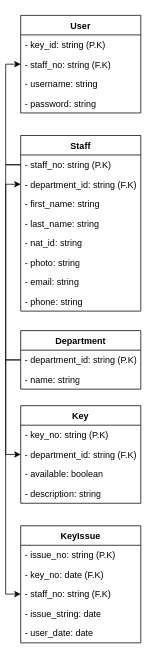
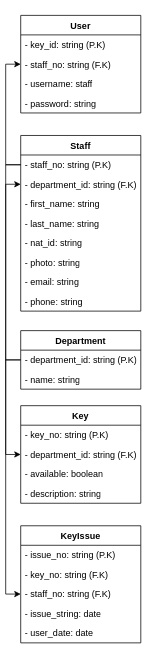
  <mxCell id="0" />
  <mxCell id="1" parent="0" />
  <mxCell id="2" value="User" style="swimlane;fontStyle=1;align=center;verticalAlign=top;childLayout=stackLayout;horizontal=1;startSize=26;horizontalStack=0;resizeParent=1;resizeParentMax=0;resizeLast=0;collapsible=1;marginBottom=0;whiteSpace=wrap;html=1;" vertex="1" parent="1"><mxGeometry x="20" y="20" width="160" height="130" as="geometry" /></mxCell>
  <mxCell id="3" value="- key_id: string&amp;nbsp;(P.K)" style="text;strokeColor=none;fillColor=none;align=left;verticalAlign=top;spacingLeft=4;spacingRight=4;overflow=hidden;rotatable=0;points=[[0,0.5],[1,0.5]];portConstraint=eastwest;whiteSpace=wrap;html=1;" vertex="1" parent="2"><mxGeometry y="26" width="160" height="26" as="geometry" /></mxCell>
  <mxCell id="4" value="- staff_no: string&amp;nbsp;(F.K)" style="text;strokeColor=none;fillColor=none;align=left;verticalAlign=top;spacingLeft=4;spacingRight=4;overflow=hidden;rotatable=0;points=[[0,0.5],[1,0.5]];portConstraint=eastwest;whiteSpace=wrap;html=1;" vertex="1" parent="2"><mxGeometry y="52" width="160" height="26" as="geometry" /></mxCell>
- <mxCell id="5" value="- username: string" style="text;strokeColor=none;fillColor=none;align=left;verticalAlign=top;spacingLeft=4;spacingRight=4;overflow=hidden;rotatable=0;points=[[0,0.5],[1,0.5]];portConstraint=eastwest;whiteSpace=wrap;html=1;" vertex="1" parent="2"><mxGeometry y="78" width="160" height="26" as="geometry" /></mxCell>
+ <mxCell id="5" value="- username: staff" style="text;strokeColor=none;fillColor=none;align=left;verticalAlign=top;spacingLeft=4;spacingRight=4;overflow=hidden;rotatable=0;points=[[0,0.5],[1,0.5]];portConstraint=eastwest;whiteSpace=wrap;html=1;" vertex="1" parent="2"><mxGeometry y="78" width="160" height="26" as="geometry" /></mxCell>
  <mxCell id="6" value="- password: string" style="text;strokeColor=none;fillColor=none;align=left;verticalAlign=top;spacingLeft=4;spacingRight=4;overflow=hidden;rotatable=0;points=[[0,0.5],[1,0.5]];portConstraint=eastwest;whiteSpace=wrap;html=1;" vertex="1" parent="2"><mxGeometry y="104" width="160" height="26" as="geometry" /></mxCell>
  <mxCell id="7" value="Staff" style="swimlane;fontStyle=1;align=center;verticalAlign=top;childLayout=stackLayout;horizontal=1;startSize=26;horizontalStack=0;resizeParent=1;resizeParentMax=0;resizeLast=0;collapsible=1;marginBottom=0;whiteSpace=wrap;html=1;" vertex="1" parent="1"><mxGeometry x="20" y="180" width="160" height="234" as="geometry" /></mxCell>
  <mxCell id="8" value="- staff_no: string&amp;nbsp;(P.K)" style="text;strokeColor=none;fillColor=none;align=left;verticalAlign=top;spacingLeft=4;spacingRight=4;overflow=hidden;rotatable=0;points=[[0,0.5],[1,0.5]];portConstraint=eastwest;whiteSpace=wrap;html=1;" vertex="1" parent="7"><mxGeometry y="26" width="160" height="26" as="geometry" /></mxCell>
  <mxCell id="9" value="- department_id: string (F.K)" style="text;strokeColor=none;fillColor=none;align=left;verticalAlign=top;spacingLeft=4;spacingRight=4;overflow=hidden;rotatable=0;points=[[0,0.5],[1,0.5]];portConstraint=eastwest;whiteSpace=wrap;html=1;" vertex="1" parent="7"><mxGeometry y="52" width="160" height="26" as="geometry" /></mxCell>
  <mxCell id="10" value="- first_name: string" style="text;strokeColor=none;fillColor=none;align=left;verticalAlign=top;spacingLeft=4;spacingRight=4;overflow=hidden;rotatable=0;points=[[0,0.5],[1,0.5]];portConstraint=eastwest;whiteSpace=wrap;html=1;" vertex="1" parent="7"><mxGeometry y="78" width="160" height="26" as="geometry" /></mxCell>
  <mxCell id="11" value="- last_name: string" style="text;strokeColor=none;fillColor=none;align=left;verticalAlign=top;spacingLeft=4;spacingRight=4;overflow=hidden;rotatable=0;points=[[0,0.5],[1,0.5]];portConstraint=eastwest;whiteSpace=wrap;html=1;" vertex="1" parent="7"><mxGeometry y="104" width="160" height="26" as="geometry" /></mxCell>
  <mxCell id="12" value="- nat_id: string" style="text;strokeColor=none;fillColor=none;align=left;verticalAlign=top;spacingLeft=4;spacingRight=4;overflow=hidden;rotatable=0;points=[[0,0.5],[1,0.5]];portConstraint=eastwest;whiteSpace=wrap;html=1;" vertex="1" parent="7"><mxGeometry y="130" width="160" height="26" as="geometry" /></mxCell>
  <mxCell id="13" value="- photo: string" style="text;strokeColor=none;fillColor=none;align=left;verticalAlign=top;spacingLeft=4;spacingRight=4;overflow=hidden;rotatable=0;points=[[0,0.5],[1,0.5]];portConstraint=eastwest;whiteSpace=wrap;html=1;" vertex="1" parent="7"><mxGeometry y="156" width="160" height="26" as="geometry" /></mxCell>
  <mxCell id="14" value="- email: string" style="text;strokeColor=none;fillColor=none;align=left;verticalAlign=top;spacingLeft=4;spacingRight=4;overflow=hidden;rotatable=0;points=[[0,0.5],[1,0.5]];portConstraint=eastwest;whiteSpace=wrap;html=1;" vertex="1" parent="7"><mxGeometry y="182" width="160" height="26" as="geometry" /></mxCell>
  <mxCell id="15" value="- phone: string" style="text;strokeColor=none;fillColor=none;align=left;verticalAlign=top;spacingLeft=4;spacingRight=4;overflow=hidden;rotatable=0;points=[[0,0.5],[1,0.5]];portConstraint=eastwest;whiteSpace=wrap;html=1;" vertex="1" parent="7"><mxGeometry y="208" width="160" height="26" as="geometry" /></mxCell>
  <mxCell id="16" value="Department" style="swimlane;fontStyle=1;align=center;verticalAlign=top;childLayout=stackLayout;horizontal=1;startSize=26;horizontalStack=0;resizeParent=1;resizeParentMax=0;resizeLast=0;collapsible=1;marginBottom=0;whiteSpace=wrap;html=1;" vertex="1" parent="1"><mxGeometry x="20" y="440" width="160" height="78" as="geometry" /></mxCell>
  <mxCell id="17" value="- department_id: string (P.K)" style="text;strokeColor=none;fillColor=none;align=left;verticalAlign=top;spacingLeft=4;spacingRight=4;overflow=hidden;rotatable=0;points=[[0,0.5],[1,0.5]];portConstraint=eastwest;whiteSpace=wrap;html=1;" vertex="1" parent="16"><mxGeometry y="26" width="160" height="26" as="geometry" /></mxCell>
  <mxCell id="18" value="- name: string" style="text;strokeColor=none;fillColor=none;align=left;verticalAlign=top;spacingLeft=4;spacingRight=4;overflow=hidden;rotatable=0;points=[[0,0.5],[1,0.5]];portConstraint=eastwest;whiteSpace=wrap;html=1;" vertex="1" parent="16"><mxGeometry y="52" width="160" height="26" as="geometry" /></mxCell>
  <mxCell id="19" value="Key" style="swimlane;fontStyle=1;align=center;verticalAlign=top;childLayout=stackLayout;horizontal=1;startSize=26;horizontalStack=0;resizeParent=1;resizeParentMax=0;resizeLast=0;collapsible=1;marginBottom=0;whiteSpace=wrap;html=1;" vertex="1" parent="1"><mxGeometry x="20" y="540" width="160" height="130" as="geometry" /></mxCell>
  <mxCell id="20" value="- key_no: string (P.K)" style="text;strokeColor=none;fillColor=none;align=left;verticalAlign=top;spacingLeft=4;spacingRight=4;overflow=hidden;rotatable=0;points=[[0,0.5],[1,0.5]];portConstraint=eastwest;whiteSpace=wrap;html=1;" vertex="1" parent="19"><mxGeometry y="26" width="160" height="26" as="geometry" /></mxCell>
  <mxCell id="21" value="- department_id: string (F.K)" style="text;strokeColor=none;fillColor=none;align=left;verticalAlign=top;spacingLeft=4;spacingRight=4;overflow=hidden;rotatable=0;points=[[0,0.5],[1,0.5]];portConstraint=eastwest;whiteSpace=wrap;html=1;" vertex="1" parent="19"><mxGeometry y="52" width="160" height="26" as="geometry" /></mxCell>
  <mxCell id="22" value="- available: boolean" style="text;strokeColor=none;fillColor=none;align=left;verticalAlign=top;spacingLeft=4;spacingRight=4;overflow=hidden;rotatable=0;points=[[0,0.5],[1,0.5]];portConstraint=eastwest;whiteSpace=wrap;html=1;" vertex="1" parent="19"><mxGeometry y="78" width="160" height="26" as="geometry" /></mxCell>
  <mxCell id="23" value="- description: string" style="text;strokeColor=none;fillColor=none;align=left;verticalAlign=top;spacingLeft=4;spacingRight=4;overflow=hidden;rotatable=0;points=[[0,0.5],[1,0.5]];portConstraint=eastwest;whiteSpace=wrap;html=1;" vertex="1" parent="19"><mxGeometry y="104" width="160" height="26" as="geometry" /></mxCell>
  <mxCell id="24" value="KeyIssue" style="swimlane;fontStyle=1;align=center;verticalAlign=top;childLayout=stackLayout;horizontal=1;startSize=26;horizontalStack=0;resizeParent=1;resizeParentMax=0;resizeLast=0;collapsible=1;marginBottom=0;whiteSpace=wrap;html=1;" vertex="1" parent="1"><mxGeometry x="20" y="700" width="160" height="156" as="geometry" /></mxCell>
  <mxCell id="25" value="- issue_no: string (P.K)" style="text;strokeColor=none;fillColor=none;align=left;verticalAlign=top;spacingLeft=4;spacingRight=4;overflow=hidden;rotatable=0;points=[[0,0.5],[1,0.5]];portConstraint=eastwest;whiteSpace=wrap;html=1;" vertex="1" parent="24"><mxGeometry y="26" width="160" height="26" as="geometry" /></mxCell>
- <mxCell id="26" value="- key_no: date (F.K)" style="text;strokeColor=none;fillColor=none;align=left;verticalAlign=top;spacingLeft=4;spacingRight=4;overflow=hidden;rotatable=0;points=[[0,0.5],[1,0.5]];portConstraint=eastwest;whiteSpace=wrap;html=1;" vertex="1" parent="24"><mxGeometry y="52" width="160" height="26" as="geometry" /></mxCell>
+ <mxCell id="26" value="- key_no: string (F.K)" style="text;strokeColor=none;fillColor=none;align=left;verticalAlign=top;spacingLeft=4;spacingRight=4;overflow=hidden;rotatable=0;points=[[0,0.5],[1,0.5]];portConstraint=eastwest;whiteSpace=wrap;html=1;" vertex="1" parent="24"><mxGeometry y="52" width="160" height="26" as="geometry" /></mxCell>
  <mxCell id="27" value="- staff_no: string (F.K)" style="text;strokeColor=none;fillColor=none;align=left;verticalAlign=top;spacingLeft=4;spacingRight=4;overflow=hidden;rotatable=0;points=[[0,0.5],[1,0.5]];portConstraint=eastwest;whiteSpace=wrap;html=1;" vertex="1" parent="24"><mxGeometry y="78" width="160" height="26" as="geometry" /></mxCell>
  <mxCell id="28" value="- issue_string: date" style="text;strokeColor=none;fillColor=none;align=left;verticalAlign=top;spacingLeft=4;spacingRight=4;overflow=hidden;rotatable=0;points=[[0,0.5],[1,0.5]];portConstraint=eastwest;whiteSpace=wrap;html=1;" vertex="1" parent="24"><mxGeometry y="104" width="160" height="26" as="geometry" /></mxCell>
  <mxCell id="29" value="- user_date: date" style="text;strokeColor=none;fillColor=none;align=left;verticalAlign=top;spacingLeft=4;spacingRight=4;overflow=hidden;rotatable=0;points=[[0,0.5],[1,0.5]];portConstraint=eastwest;whiteSpace=wrap;html=1;" vertex="1" parent="24"><mxGeometry y="130" width="160" height="26" as="geometry" /></mxCell>
  <mxCell id="30" style="edgeStyle=orthogonalEdgeStyle;rounded=0;orthogonalLoop=1;jettySize=auto;html=1;entryX=0;entryY=0.5;entryDx=0;entryDy=0;" edge="1" parent="1" source="17" target="21"><mxGeometry relative="1" as="geometry" /></mxCell>
  <mxCell id="31" style="edgeStyle=orthogonalEdgeStyle;rounded=0;orthogonalLoop=1;jettySize=auto;html=1;entryX=0;entryY=0.5;entryDx=0;entryDy=0;" edge="1" parent="1" source="17" target="9"><mxGeometry relative="1" as="geometry" /></mxCell>
  <mxCell id="32" style="edgeStyle=orthogonalEdgeStyle;rounded=0;orthogonalLoop=1;jettySize=auto;html=1;entryX=0;entryY=0.5;entryDx=0;entryDy=0;" edge="1" parent="1" source="8" target="4"><mxGeometry relative="1" as="geometry" /></mxCell>
  <mxCell id="33" style="edgeStyle=orthogonalEdgeStyle;rounded=0;orthogonalLoop=1;jettySize=auto;html=1;entryX=0;entryY=0.5;entryDx=0;entryDy=0;" edge="1" parent="1" source="8" target="27"><mxGeometry relative="1" as="geometry" /></mxCell>
